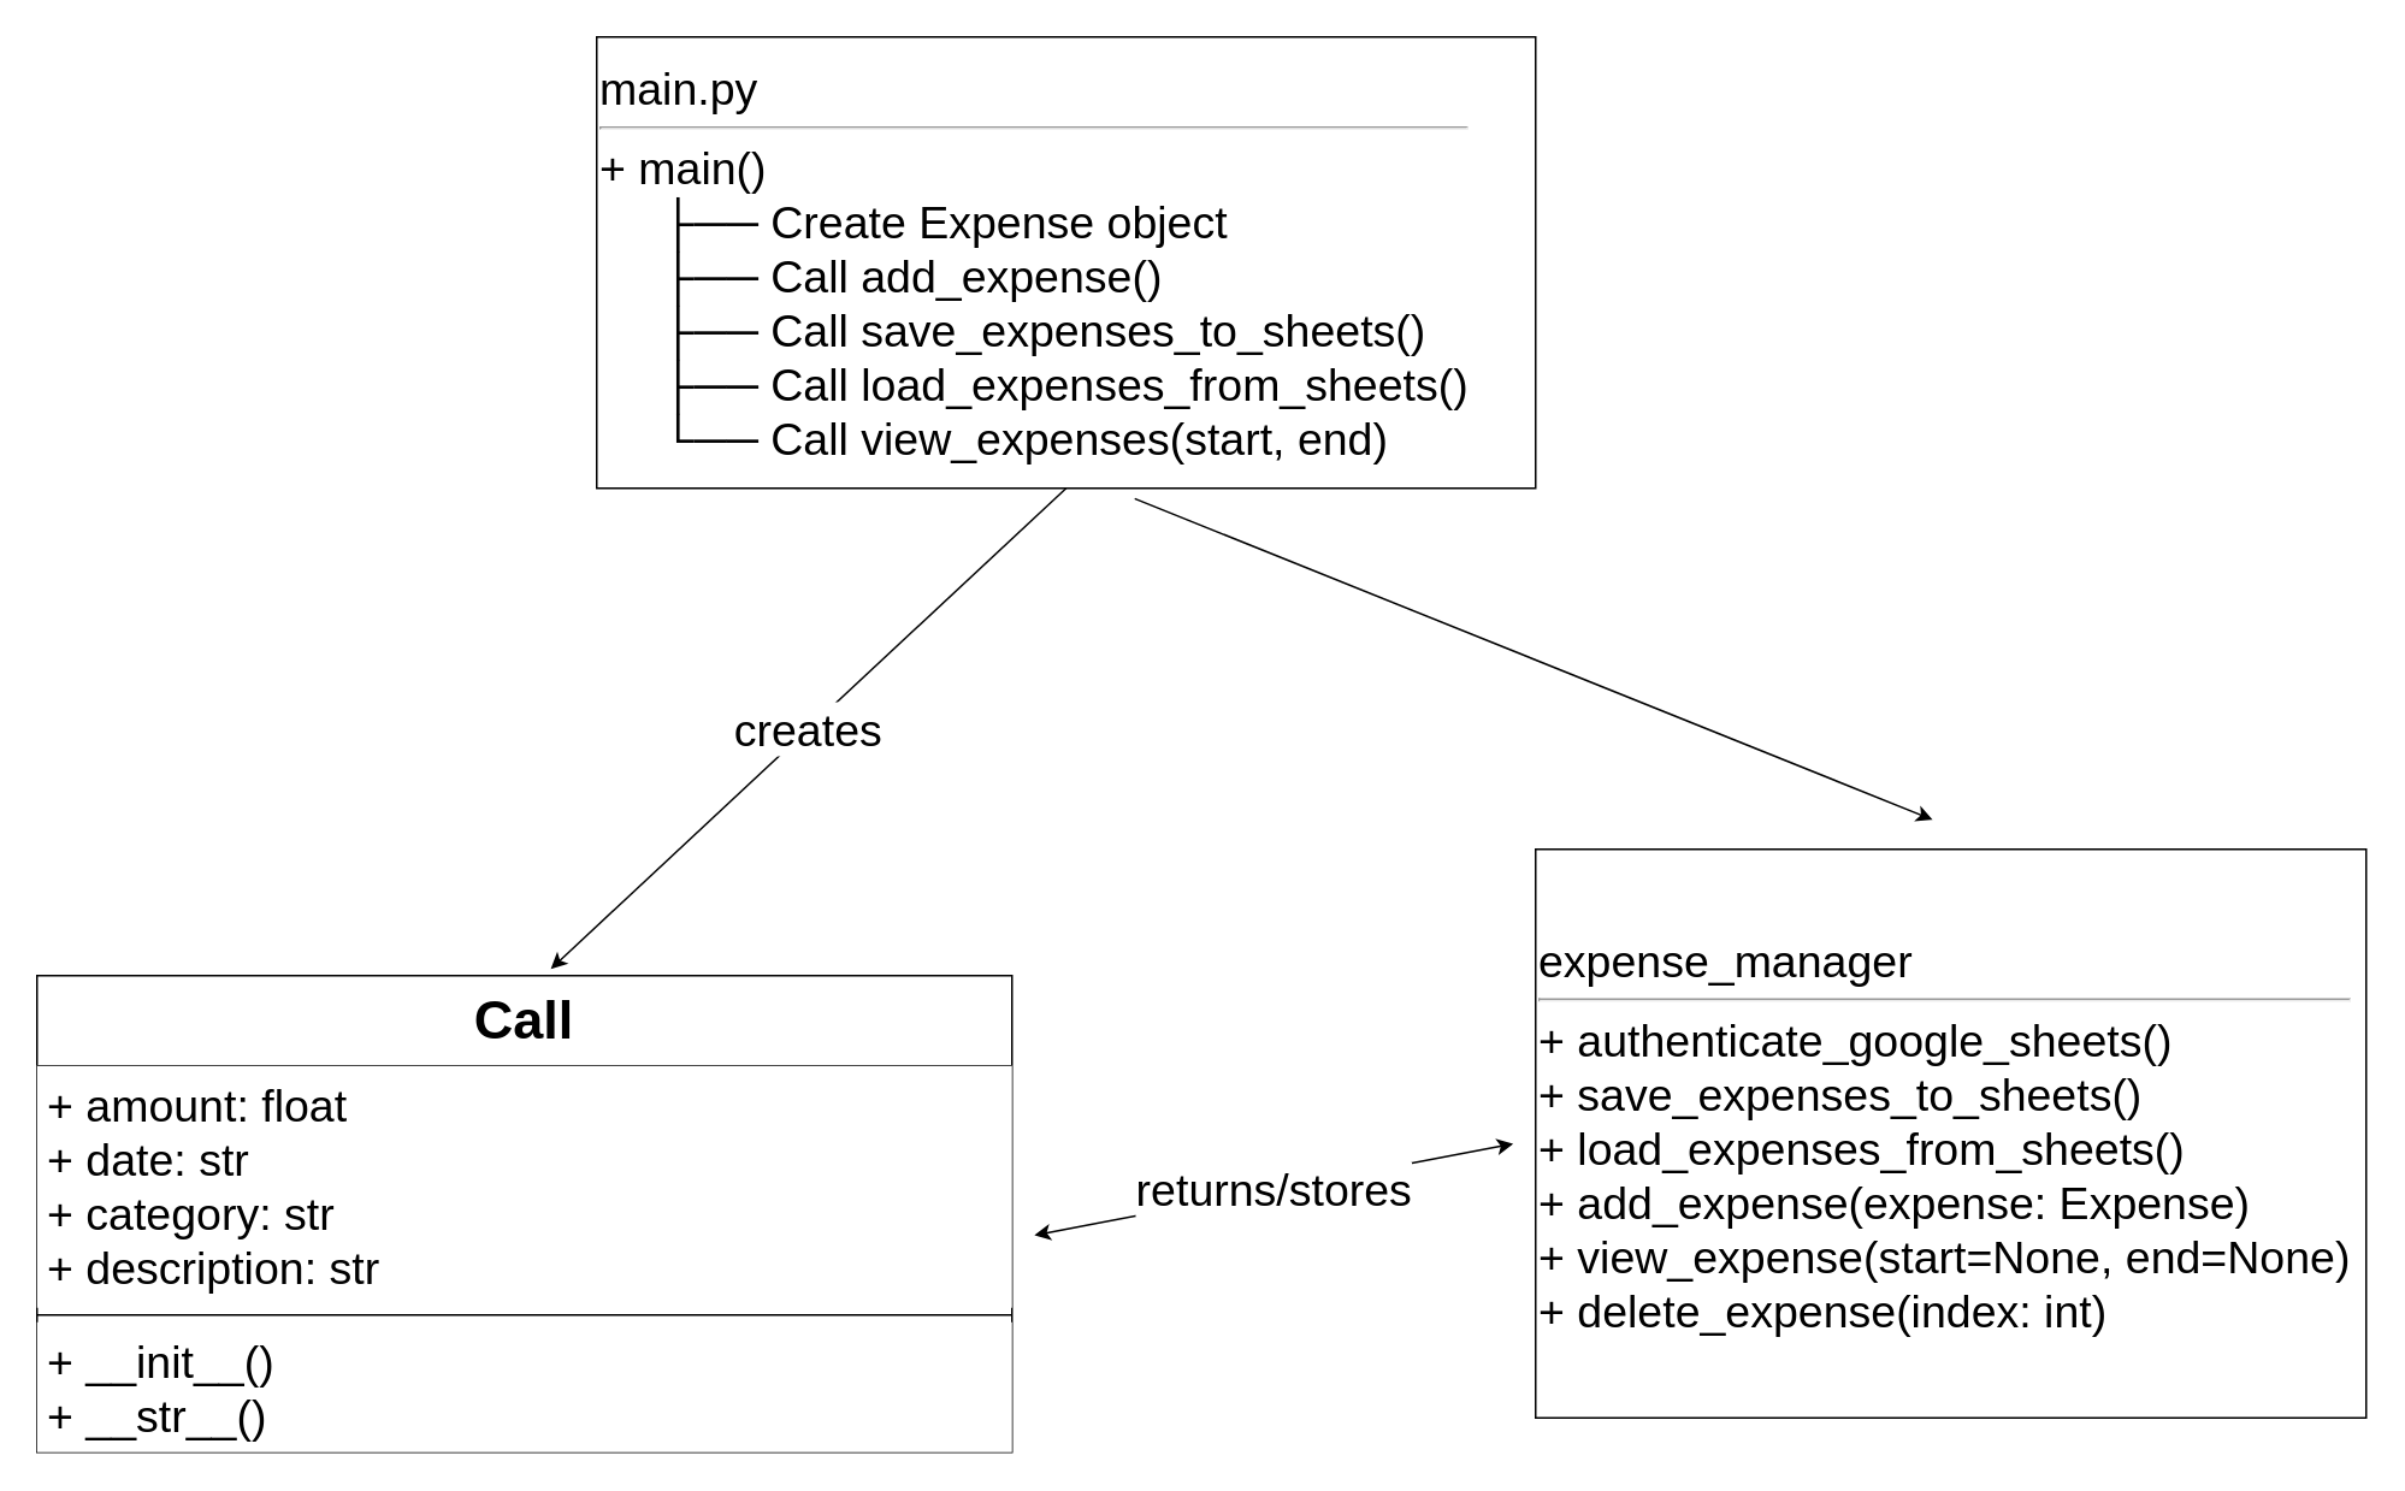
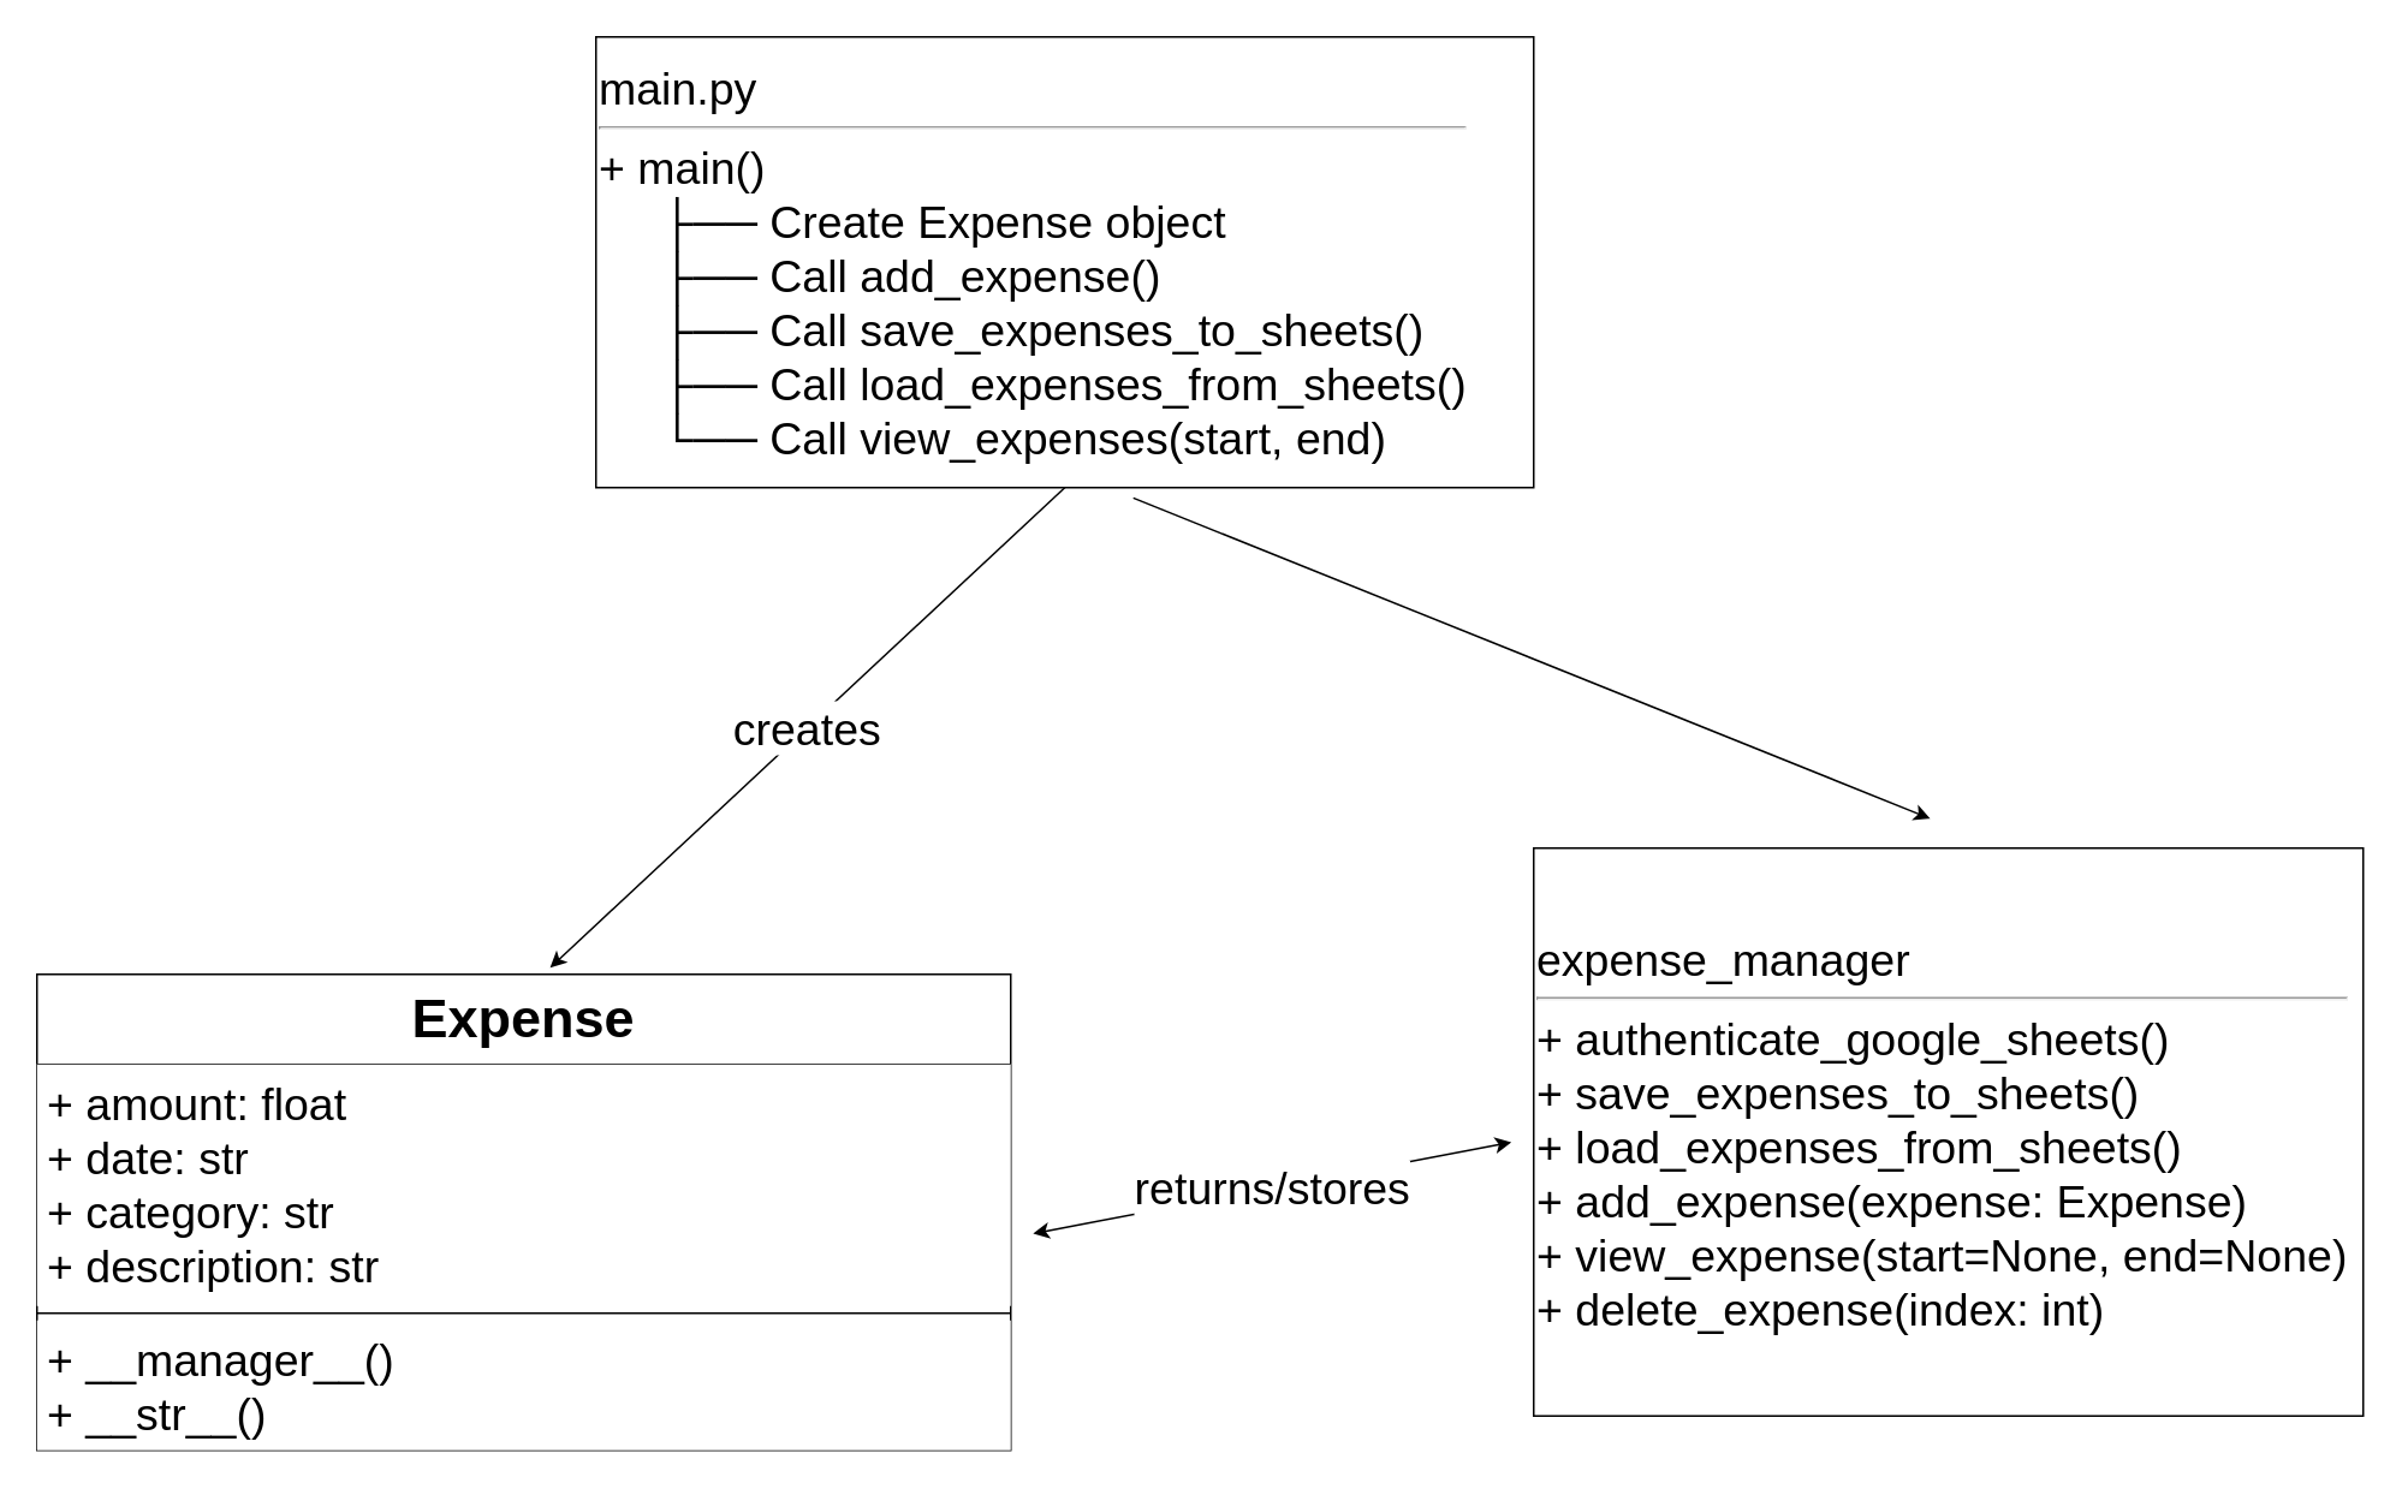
  <mxCell id="0" />
  <mxCell id="1" parent="0" />
- <mxCell id="2" value="&lt;font style=&quot;font-size: 30px;&quot;&gt;Call&lt;/font&gt;" style="swimlane;fontStyle=1;align=center;verticalAlign=top;childLayout=stackLayout;horizontal=1;startSize=50;horizontalStack=0;resizeParent=1;resizeParentMax=0;resizeLast=0;collapsible=1;marginBottom=0;whiteSpace=wrap;html=1;" vertex="1" parent="1"><mxGeometry x="20" y="540" width="540" height="264" as="geometry" /></mxCell>
+ <mxCell id="2" value="&lt;font style=&quot;font-size: 30px;&quot;&gt;Expense&lt;/font&gt;" style="swimlane;fontStyle=1;align=center;verticalAlign=top;childLayout=stackLayout;horizontal=1;startSize=50;horizontalStack=0;resizeParent=1;resizeParentMax=0;resizeLast=0;collapsible=1;marginBottom=0;whiteSpace=wrap;html=1;" vertex="1" parent="1"><mxGeometry x="20" y="540" width="540" height="264" as="geometry" /></mxCell>
  <mxCell id="3" value="&lt;font style=&quot;font-size: 25px;&quot;&gt;+ amount: float&lt;/font&gt;&lt;div&gt;&lt;font style=&quot;font-size: 25px;&quot;&gt;+ date: str&lt;br&gt;+ category: str&lt;/font&gt;&lt;/div&gt;&lt;div&gt;&lt;font style=&quot;font-size: 25px;&quot;&gt;+ description: str&lt;/font&gt;&lt;/div&gt;" style="text;align=left;verticalAlign=top;spacingLeft=4;spacingRight=4;overflow=hidden;rotatable=0;points=[[0,0.5],[1,0.5]];portConstraint=eastwest;whiteSpace=wrap;html=1;fillColor=default;" vertex="1" parent="2"><mxGeometry y="50" width="540" height="134" as="geometry" /></mxCell>
  <mxCell id="4" value="" style="line;strokeWidth=1;fillColor=none;align=left;verticalAlign=middle;spacingTop=-1;spacingLeft=3;spacingRight=3;rotatable=0;labelPosition=right;points=[];portConstraint=eastwest;strokeColor=inherit;" vertex="1" parent="2"><mxGeometry y="184" width="540" height="8" as="geometry" /></mxCell>
- <mxCell id="5" value="&lt;font style=&quot;font-size: 25px;&quot;&gt;+ __init__()&lt;/font&gt;&lt;div&gt;&lt;font style=&quot;font-size: 25px;&quot;&gt;+ __str__()&lt;/font&gt;&lt;/div&gt;" style="text;strokeColor=none;fillColor=default;align=left;verticalAlign=top;spacingLeft=4;spacingRight=4;overflow=hidden;rotatable=0;points=[[0,0.5],[1,0.5]];portConstraint=eastwest;whiteSpace=wrap;html=1;" vertex="1" parent="2"><mxGeometry y="192" width="540" height="72" as="geometry" /></mxCell>
+ <mxCell id="5" value="&lt;font style=&quot;font-size: 25px;&quot;&gt;+ __manager__()&lt;/font&gt;&lt;div&gt;&lt;font style=&quot;font-size: 25px;&quot;&gt;+ __str__()&lt;/font&gt;&lt;/div&gt;" style="text;strokeColor=none;fillColor=default;align=left;verticalAlign=top;spacingLeft=4;spacingRight=4;overflow=hidden;rotatable=0;points=[[0,0.5],[1,0.5]];portConstraint=eastwest;whiteSpace=wrap;html=1;" vertex="1" parent="2"><mxGeometry y="192" width="540" height="72" as="geometry" /></mxCell>
  <mxCell id="6" value="&lt;div style=&quot;&quot;&gt;&lt;span style=&quot;background-color: transparent; color: light-dark(rgb(0, 0, 0), rgb(255, 255, 255));&quot;&gt;&lt;font style=&quot;font-size: 25px;&quot;&gt;expense_manager&lt;/font&gt;&lt;/span&gt;&lt;/div&gt;&lt;div style=&quot;&quot;&gt;&lt;hr&gt;&lt;/div&gt;&lt;div style=&quot;&quot;&gt;&lt;span style=&quot;background-color: transparent; color: light-dark(rgb(0, 0, 0), rgb(255, 255, 255));&quot;&gt;&lt;font style=&quot;font-size: 25px;&quot;&gt;+ authenticate_google_sheets()&lt;/font&gt;&lt;/span&gt;&lt;/div&gt;&lt;div style=&quot;&quot;&gt;&lt;span style=&quot;background-color: transparent; color: light-dark(rgb(0, 0, 0), rgb(255, 255, 255));&quot;&gt;&lt;font style=&quot;font-size: 25px;&quot;&gt;+ save_expenses_to_sheets()&lt;/font&gt;&lt;/span&gt;&lt;/div&gt;&lt;div style=&quot;&quot;&gt;&lt;span style=&quot;background-color: transparent; color: light-dark(rgb(0, 0, 0), rgb(255, 255, 255));&quot;&gt;&lt;font style=&quot;font-size: 25px;&quot;&gt;+ load_expenses_from_sheets()&lt;/font&gt;&lt;/span&gt;&lt;/div&gt;&lt;div style=&quot;&quot;&gt;&lt;span style=&quot;background-color: transparent; color: light-dark(rgb(0, 0, 0), rgb(255, 255, 255));&quot;&gt;&lt;font style=&quot;font-size: 25px;&quot;&gt;+ add_expense(expense: Expense)&lt;/font&gt;&lt;/span&gt;&lt;/div&gt;&lt;div style=&quot;&quot;&gt;&lt;span style=&quot;background-color: transparent; color: light-dark(rgb(0, 0, 0), rgb(255, 255, 255));&quot;&gt;&lt;font style=&quot;font-size: 25px;&quot;&gt;+ view_expense(start=None, end=None)&lt;/font&gt;&lt;/span&gt;&lt;/div&gt;&lt;div style=&quot;&quot;&gt;&lt;span style=&quot;background-color: transparent; color: light-dark(rgb(0, 0, 0), rgb(255, 255, 255));&quot;&gt;&lt;font style=&quot;font-size: 25px;&quot;&gt;+ delete_expense(index: int)&lt;/font&gt;&lt;/span&gt;&lt;/div&gt;" style="rounded=0;whiteSpace=wrap;html=1;align=left;" vertex="1" parent="1"><mxGeometry x="850" y="470" width="460" height="315" as="geometry" /></mxCell>
  <mxCell id="7" value="&lt;font style=&quot;font-size: 25px;&quot;&gt;main.py&lt;/font&gt;&lt;div&gt;&lt;hr&gt;&lt;/div&gt;&lt;div&gt;&lt;font style=&quot;font-size: 25px;&quot;&gt;+ main()&lt;/font&gt;&lt;/div&gt;&lt;div&gt;&lt;span style=&quot;background-color: transparent;&quot;&gt;&lt;font style=&quot;font-size: 25px;&quot;&gt;&amp;nbsp; &amp;nbsp; &amp;nbsp;├── Create Expense object&lt;/font&gt;&lt;/span&gt;&lt;/div&gt;&lt;div&gt;&lt;font style=&quot;font-size: 25px;&quot;&gt;&lt;span style=&quot;background-color: transparent;&quot;&gt;&amp;nbsp; &amp;nbsp; &amp;nbsp;├── Call add_expense()&lt;/span&gt;&lt;br&gt;&lt;/font&gt;&lt;/div&gt;&lt;div&gt;&lt;span style=&quot;background-color: transparent;&quot;&gt;&lt;font style=&quot;font-size: 25px;&quot;&gt;&amp;nbsp; &amp;nbsp; &amp;nbsp;├── Call save_expenses_to_sheets()&lt;/font&gt;&lt;/span&gt;&lt;/div&gt;&lt;div&gt;&lt;span style=&quot;background-color: transparent;&quot;&gt;&lt;font style=&quot;font-size: 25px;&quot;&gt;&amp;nbsp; &amp;nbsp; &amp;nbsp;├── Call load_expenses_from_sheets()&lt;/font&gt;&lt;/span&gt;&lt;/div&gt;&lt;div&gt;&lt;span style=&quot;background-color: transparent;&quot;&gt;&lt;font style=&quot;font-size: 25px;&quot;&gt;&amp;nbsp; &amp;nbsp; &amp;nbsp;└──&amp;nbsp;Call view_expenses(start, end)&lt;/font&gt;&lt;/span&gt;&lt;/div&gt;" style="rounded=0;whiteSpace=wrap;html=1;align=left;" vertex="1" parent="1"><mxGeometry x="330" y="20" width="520" height="250" as="geometry" /></mxCell>
  <mxCell id="8" value="creates" style="endArrow=classic;html=1;rounded=0;exitX=0.5;exitY=1;exitDx=0;exitDy=0;entryX=0.527;entryY=-0.014;entryDx=0;entryDy=0;entryPerimeter=0;fontSize=25;" edge="1" parent="1" source="7" target="2"><mxGeometry width="50" height="50" relative="1" as="geometry"><mxPoint x="230" y="200" as="sourcePoint" /><mxPoint x="70" y="210" as="targetPoint" /></mxGeometry></mxCell>
  <mxCell id="9" value="" style="endArrow=classic;html=1;rounded=0;exitX=0.573;exitY=1.023;exitDx=0;exitDy=0;exitPerimeter=0;entryX=0.478;entryY=-0.052;entryDx=0;entryDy=0;entryPerimeter=0;" edge="1" parent="1" source="7" target="6"><mxGeometry width="50" height="50" relative="1" as="geometry"><mxPoint x="250" y="300" as="sourcePoint" /><mxPoint x="320" y="210" as="targetPoint" /></mxGeometry></mxCell>
  <mxCell id="10" value="returns/stores" style="endArrow=classic;startArrow=classic;html=1;rounded=0;exitX=1.023;exitY=0.7;exitDx=0;exitDy=0;exitPerimeter=0;entryX=-0.027;entryY=0.518;entryDx=0;entryDy=0;entryPerimeter=0;fontSize=25;" edge="1" parent="1" source="3" target="6"><mxGeometry width="50" height="50" relative="1" as="geometry"><mxPoint x="220" y="300" as="sourcePoint" /><mxPoint x="270" y="250" as="targetPoint" /></mxGeometry></mxCell>
